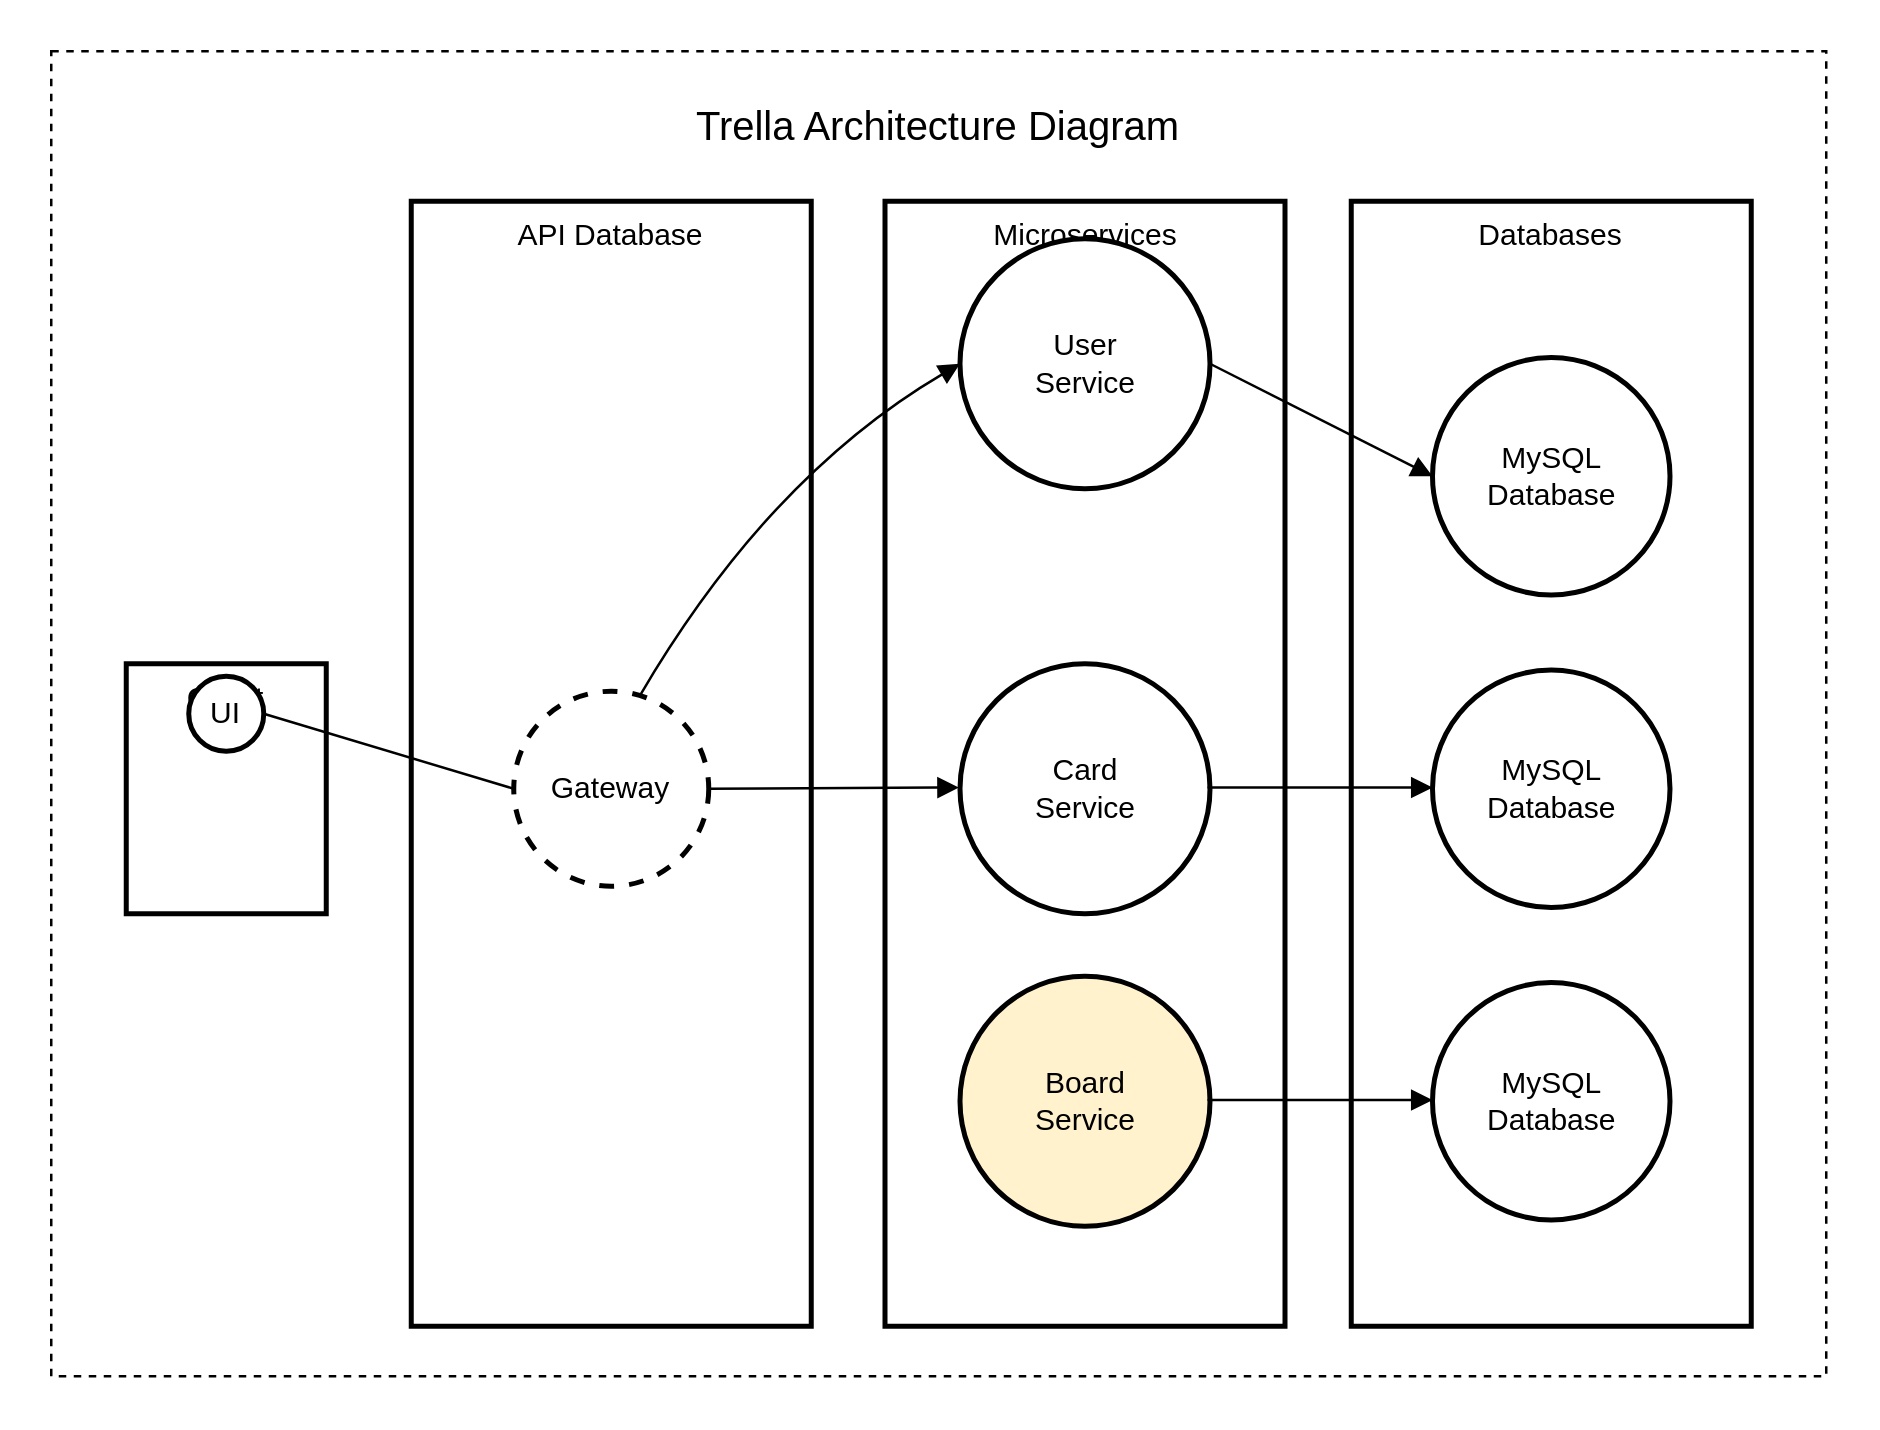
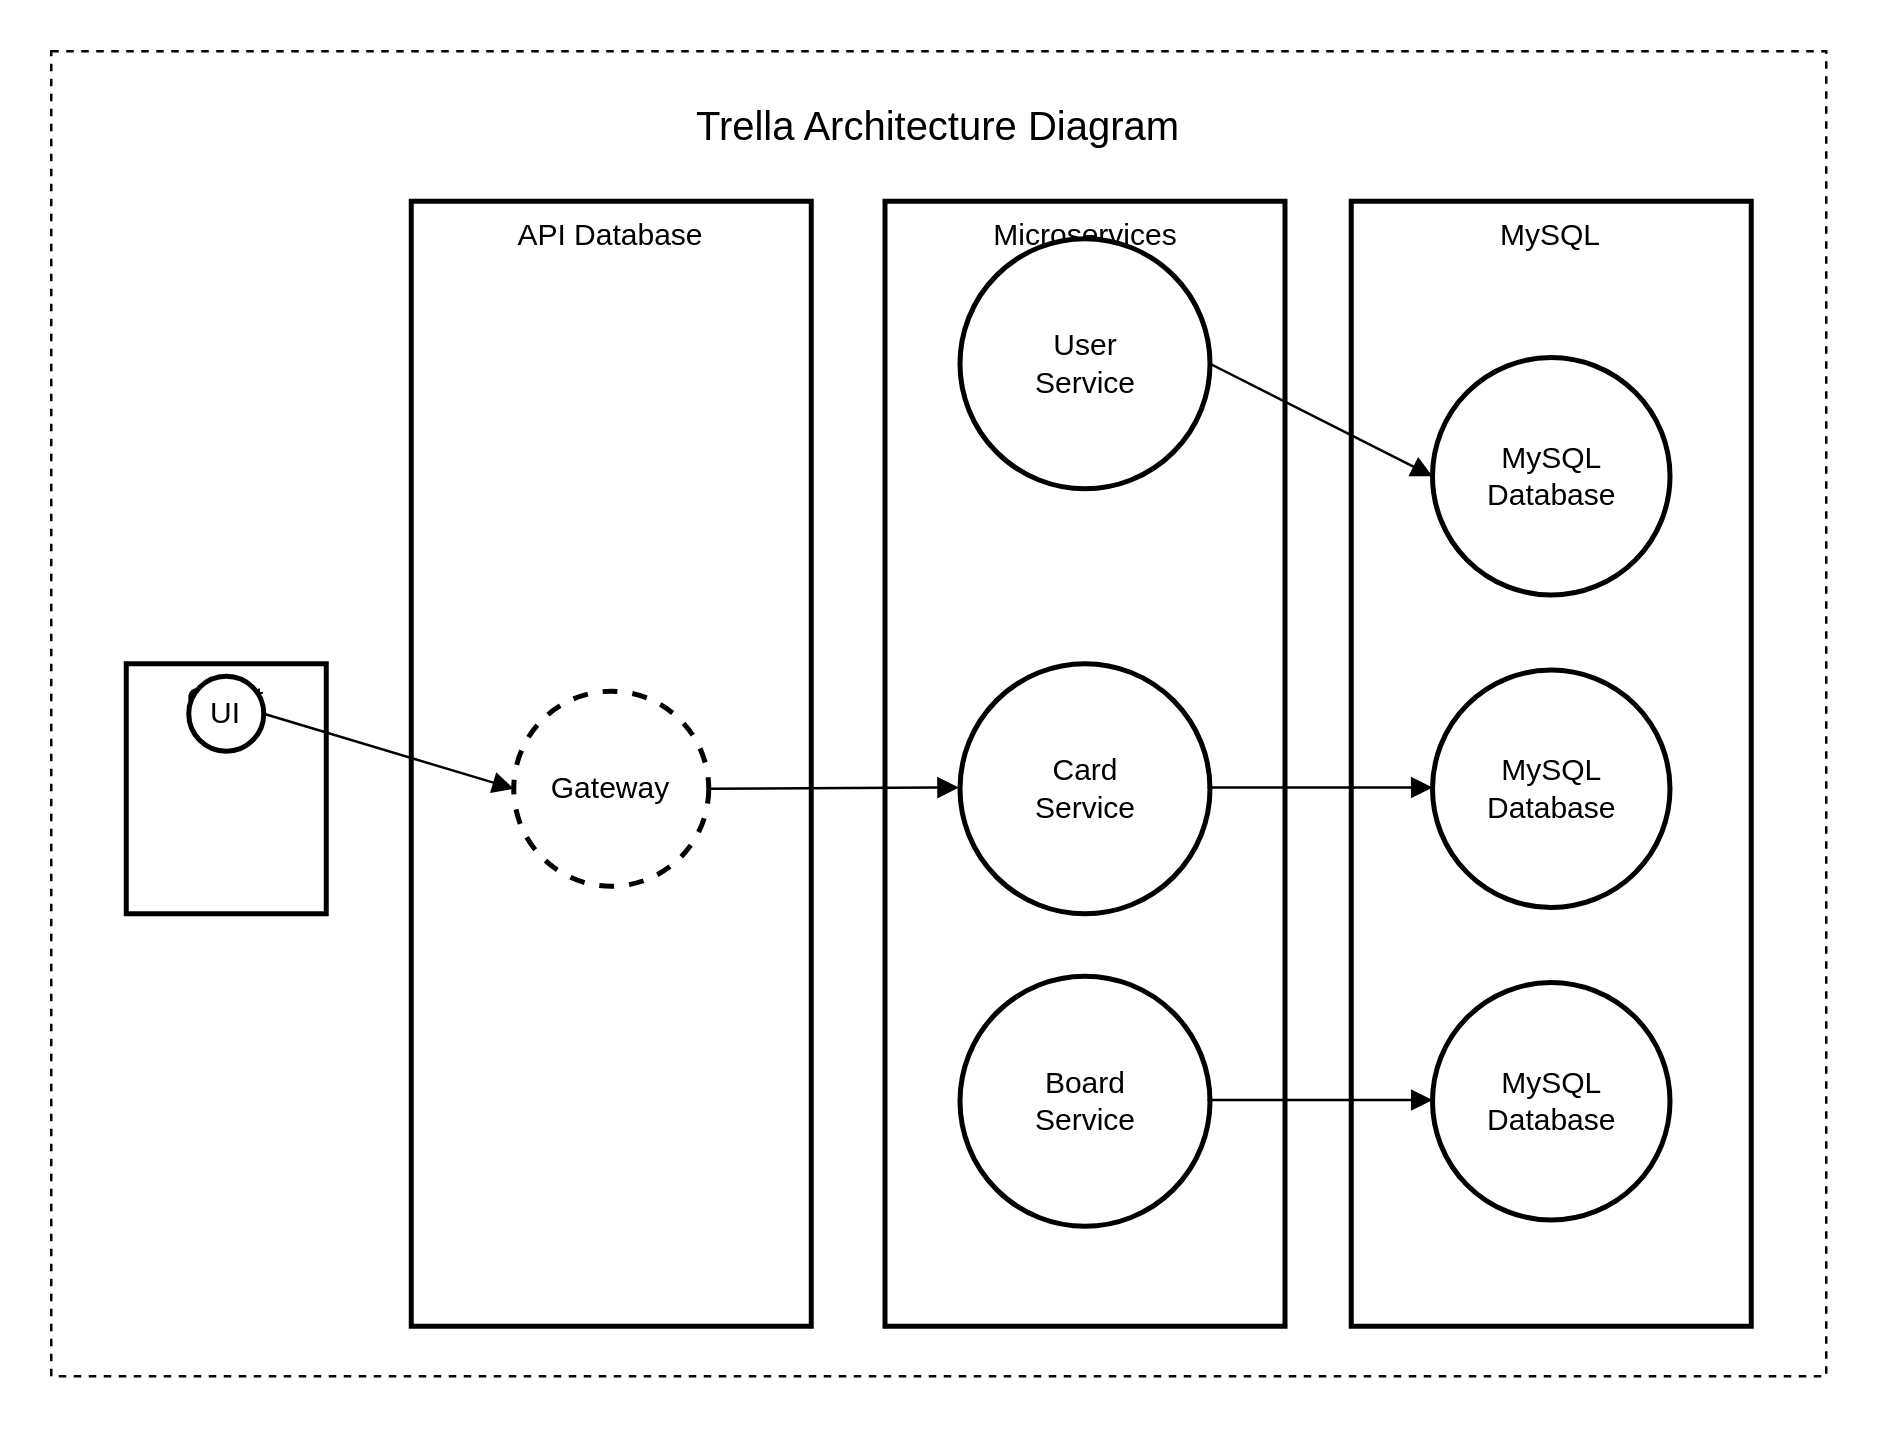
  <mxCell id="0" />
  <mxCell id="1" parent="0" />
  <mxCell id="2" value="&lt;h1&gt;&lt;font style=&quot;font-size: 16px; font-weight: normal;&quot;&gt;Trella Architecture Diagram&lt;/font&gt;&lt;/h1&gt;&lt;div&gt;&lt;br&gt;&lt;/div&gt;&lt;div&gt;&lt;br&gt;&lt;/div&gt;&lt;div&gt;&lt;br&gt;&lt;/div&gt;&lt;div&gt;&lt;br&gt;&lt;/div&gt;&lt;div&gt;&lt;br&gt;&lt;/div&gt;&lt;div&gt;&lt;br&gt;&lt;/div&gt;&lt;div&gt;&lt;br&gt;&lt;/div&gt;&lt;div&gt;&lt;br&gt;&lt;/div&gt;&lt;div&gt;&lt;br&gt;&lt;/div&gt;&lt;div&gt;&lt;br&gt;&lt;/div&gt;&lt;div&gt;&lt;br&gt;&lt;/div&gt;&lt;div&gt;&lt;br&gt;&lt;/div&gt;&lt;div&gt;&lt;br&gt;&lt;/div&gt;&lt;div&gt;&lt;br&gt;&lt;/div&gt;&lt;div&gt;&lt;br&gt;&lt;/div&gt;&lt;div&gt;&lt;br&gt;&lt;/div&gt;&lt;div&gt;&lt;br&gt;&lt;/div&gt;&lt;div&gt;&lt;br&gt;&lt;/div&gt;&lt;div&gt;&lt;br&gt;&lt;/div&gt;&lt;div&gt;&lt;br&gt;&lt;/div&gt;&lt;div&gt;&lt;br&gt;&lt;/div&gt;&lt;div&gt;&lt;br&gt;&lt;/div&gt;&lt;div&gt;&lt;br&gt;&lt;/div&gt;&lt;div&gt;&lt;br&gt;&lt;/div&gt;&lt;div&gt;&lt;br&gt;&lt;/div&gt;&lt;div&gt;&lt;br&gt;&lt;/div&gt;&lt;div&gt;&lt;br&gt;&lt;/div&gt;&lt;div&gt;&lt;br&gt;&lt;/div&gt;&lt;div&gt;&lt;br&gt;&lt;/div&gt;&lt;div&gt;&lt;br&gt;&lt;/div&gt;&lt;div&gt;&lt;br&gt;&lt;/div&gt;&lt;div&gt;&lt;br&gt;&lt;/div&gt;&lt;div&gt;&lt;br&gt;&lt;/div&gt;" style="rounded=0;whiteSpace=wrap;html=1;fillColor=none;dashed=1;" vertex="1" parent="1"><mxGeometry x="20" y="20" width="710" height="530" as="geometry" /></mxCell>
- <mxCell id="3" value="Microservices&#10;(Service)" style="whiteSpace=wrap;strokeWidth=2;verticalAlign=top;" vertex="1" parent="1"><mxGeometry x="353.5" y="80" width="160" height="450" as="geometry" /></mxCell>
+ <mxCell id="3" value="Microservices&#10;(NodeJS)" style="whiteSpace=wrap;strokeWidth=2;verticalAlign=top;" vertex="1" parent="1"><mxGeometry x="353.5" y="80" width="160" height="450" as="geometry" /></mxCell>
  <mxCell id="4" value="User&#10;Service" style="ellipse;aspect=fixed;strokeWidth=2;whiteSpace=wrap;" parent="1" vertex="1"><mxGeometry x="383.5" y="95" width="100" height="100" as="geometry" /></mxCell>
  <mxCell id="5" value="Client" style="whiteSpace=wrap;strokeWidth=2;verticalAlign=top;" parent="1" vertex="1"><mxGeometry x="50" y="265" width="80" height="100" as="geometry" /></mxCell>
  <mxCell id="6" value="UI" style="ellipse;aspect=fixed;strokeWidth=2;whiteSpace=wrap;" parent="1" vertex="1"><mxGeometry x="75" y="270" width="30" height="30" as="geometry" /></mxCell>
  <mxCell id="7" value="Card&#10;Service" style="ellipse;aspect=fixed;strokeWidth=2;whiteSpace=wrap;" vertex="1" parent="1"><mxGeometry x="383.5" y="265" width="100" height="100" as="geometry" /></mxCell>
- <mxCell id="8" value="Board&#10;Service" style="ellipse;aspect=fixed;strokeWidth=2;whiteSpace=wrap;fillColor=#fff2cc;" vertex="1" parent="1"><mxGeometry x="383.5" y="390" width="100" height="100" as="geometry" /></mxCell>
- <mxCell id="9" value="Databases" style="whiteSpace=wrap;strokeWidth=2;verticalAlign=top;" vertex="1" parent="1"><mxGeometry x="540" y="80" width="160" height="450" as="geometry" /></mxCell>
+ <mxCell id="8" value="Board&#10;Service" style="ellipse;aspect=fixed;strokeWidth=2;whiteSpace=wrap;" vertex="1" parent="1"><mxGeometry x="383.5" y="390" width="100" height="100" as="geometry" /></mxCell>
+ <mxCell id="9" value="MySQL" style="whiteSpace=wrap;strokeWidth=2;verticalAlign=top;" vertex="1" parent="1"><mxGeometry x="540" y="80" width="160" height="450" as="geometry" /></mxCell>
  <mxCell id="10" value="MySQL&#10;Database" style="ellipse;aspect=fixed;strokeWidth=2;whiteSpace=wrap;" parent="1" vertex="1"><mxGeometry x="572.5" y="142.5" width="95" height="95" as="geometry" /></mxCell>
  <mxCell id="11" value="" style="curved=1;startArrow=none;endArrow=block;exitX=1;exitY=0.5;entryX=0;entryY=0.5;" parent="1" source="4" target="10" edge="1"><mxGeometry relative="1" as="geometry"><Array as="points" /></mxGeometry></mxCell>
  <mxCell id="12" value="API Database" style="whiteSpace=wrap;strokeWidth=2;verticalAlign=top;" vertex="1" parent="1"><mxGeometry x="164" y="80" width="160" height="450" as="geometry" /></mxCell>
  <mxCell id="13" value="Gateway" style="ellipse;aspect=fixed;strokeWidth=2;whiteSpace=wrap;dashed=1;" parent="1" vertex="1"><mxGeometry x="205" y="276" width="78" height="78" as="geometry" /></mxCell>
- <mxCell id="14" value="" style="curved=1;startArrow=none;endArrow=block;exitX=0.66;exitY=0;entryX=0;entryY=0.5;entryDx=0;entryDy=0;" parent="1" source="13" target="4" edge="1"><mxGeometry relative="1" as="geometry"><Array as="points"><mxPoint x="307" y="190" /></Array><mxPoint x="382" y="125" as="targetPoint" /></mxGeometry></mxCell>
  <mxCell id="15" value="" style="curved=1;startArrow=none;endArrow=block;exitX=0.99;exitY=0.49;entryX=0;entryY=0.5;" parent="1" source="13" edge="1"><mxGeometry relative="1" as="geometry"><Array as="points" /><mxPoint x="383" y="314.5" as="targetPoint" /></mxGeometry></mxCell>
- <mxCell id="16" value="" style="curved=1;startArrow=none;endArrow=none;exitX=0.99;exitY=0.48;entryX=0;entryY=0.49;" parent="1" source="6" target="13" edge="1"><mxGeometry relative="1" as="geometry"><Array as="points" /></mxGeometry></mxCell>
+ <mxCell id="16" value="" style="curved=1;startArrow=none;endArrow=block;exitX=0.99;exitY=0.48;entryX=0;entryY=0.49;" parent="1" source="6" target="13" edge="1"><mxGeometry relative="1" as="geometry"><Array as="points" /></mxGeometry></mxCell>
  <mxCell id="17" value="MySQL&#10;Database" style="ellipse;aspect=fixed;strokeWidth=2;whiteSpace=wrap;" vertex="1" parent="1"><mxGeometry x="572.5" y="267.5" width="95" height="95" as="geometry" /></mxCell>
  <mxCell id="18" value="MySQL&#10;Database" style="ellipse;aspect=fixed;strokeWidth=2;whiteSpace=wrap;" vertex="1" parent="1"><mxGeometry x="572.5" y="392.5" width="95" height="95" as="geometry" /></mxCell>
  <mxCell id="19" value="" style="curved=1;startArrow=none;endArrow=block;exitX=1;exitY=0.5;entryX=0;entryY=0.5;" edge="1" parent="1"><mxGeometry relative="1" as="geometry"><Array as="points" /><mxPoint x="482.5" y="314.52" as="sourcePoint" /><mxPoint x="572.5" y="314.52" as="targetPoint" /></mxGeometry></mxCell>
  <mxCell id="20" value="" style="curved=1;startArrow=none;endArrow=block;exitX=1;exitY=0.5;entryX=0;entryY=0.5;" edge="1" parent="1"><mxGeometry relative="1" as="geometry"><Array as="points" /><mxPoint x="482.5" y="439.52" as="sourcePoint" /><mxPoint x="572.5" y="439.52" as="targetPoint" /></mxGeometry></mxCell>
